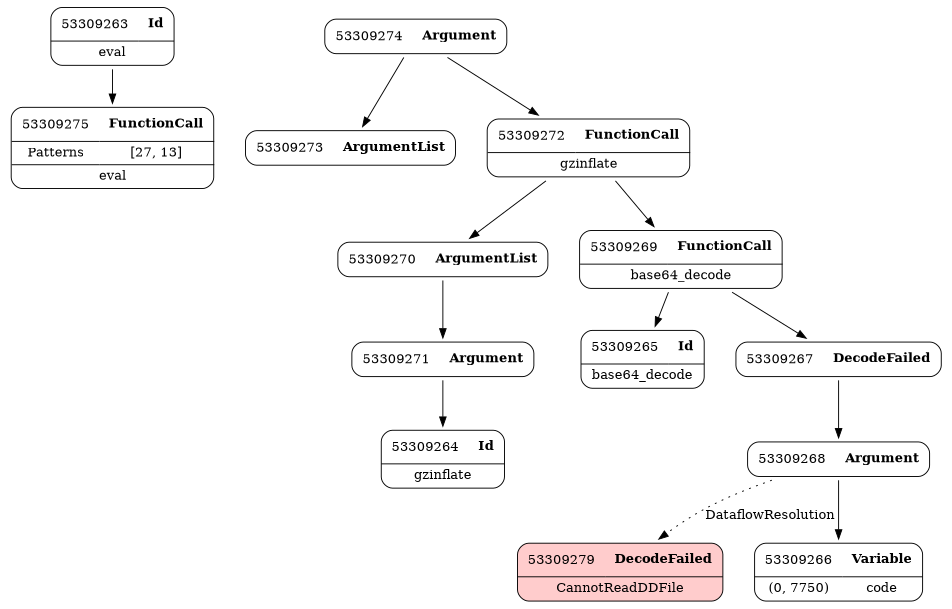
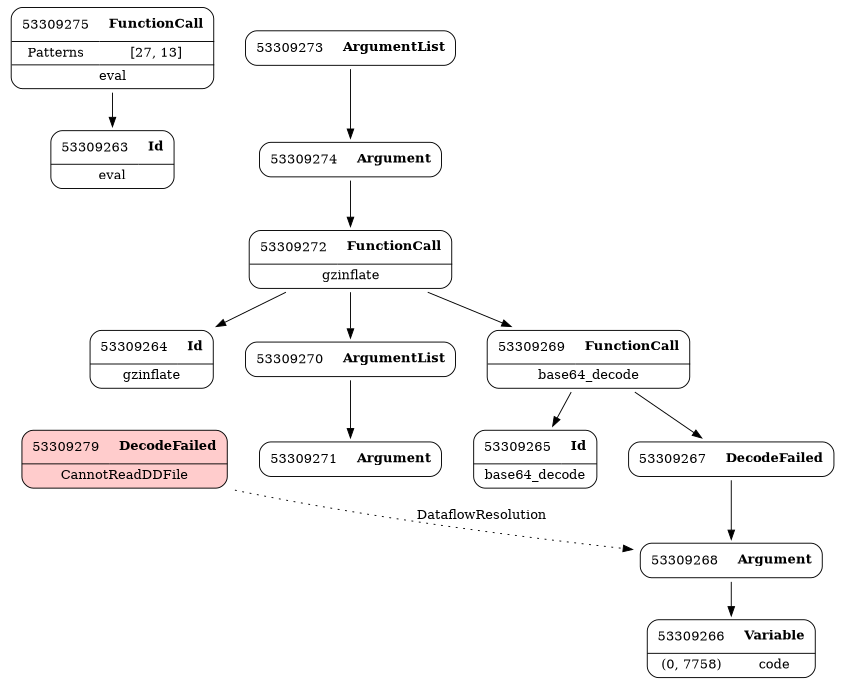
  digraph {
    node [shape=none]
    edge [weight=2]
    n1 [label=<<TABLE border='1' cellspacing='0' cellpadding='10' style='rounded' ><TR><TD border='0'>53309263</TD><TD border='0'><B>Id</B></TD></TR><HR/><TR><TD border='0' cellpadding='5' colspan='2'>eval</TD></TR></TABLE>>]
    n2 [label=<<TABLE border='1' cellspacing='0' cellpadding='10' style='rounded' bgcolor='#FFCCCC' ><TR><TD border='0'>53309279</TD><TD border='0'><B>DecodeFailed</B></TD></TR><HR/><TR><TD border='0' cellpadding='5' colspan='2'>CannotReadDDFile</TD></TR></TABLE>>]
    n3 [label=<<TABLE border='1' cellspacing='0' cellpadding='10' style='rounded' ><TR><TD border='0'>53309273</TD><TD border='0'><B>ArgumentList</B></TD></TR></TABLE>>]
    n4 [label=<<TABLE border='1' cellspacing='0' cellpadding='10' style='rounded' ><TR><TD border='0'>53309274</TD><TD border='0'><B>Argument</B></TD></TR></TABLE>>]
    n5 [label=<<TABLE border='1' cellspacing='0' cellpadding='10' style='rounded' ><TR><TD border='0'>53309272</TD><TD border='0'><B>FunctionCall</B></TD></TR><HR/><TR><TD border='0' cellpadding='5' colspan='2'>gzinflate</TD></TR></TABLE>>]
    n6 [label=<<TABLE border='1' cellspacing='0' cellpadding='10' style='rounded' ><TR><TD border='0'>53309264</TD><TD border='0'><B>Id</B></TD></TR><HR/><TR><TD border='0' cellpadding='5' colspan='2'>gzinflate</TD></TR></TABLE>>]
    n7 [label=<<TABLE border='1' cellspacing='0' cellpadding='10' style='rounded' ><TR><TD border='0'>53309270</TD><TD border='0'><B>ArgumentList</B></TD></TR></TABLE>>]
    n8 [label=<<TABLE border='1' cellspacing='0' cellpadding='10' style='rounded' ><TR><TD border='0'>53309269</TD><TD border='0'><B>FunctionCall</B></TD></TR><HR/><TR><TD border='0' cellpadding='5' colspan='2'>base64_decode</TD></TR></TABLE>>]
    n9 [label=<<TABLE border='1' cellspacing='0' cellpadding='10' style='rounded' ><TR><TD border='0'>53309271</TD><TD border='0'><B>Argument</B></TD></TR></TABLE>>]
    n10 [label=<<TABLE border='1' cellspacing='0' cellpadding='10' style='rounded' ><TR><TD border='0'>53309275</TD><TD border='0'><B>FunctionCall</B></TD></TR><HR/><TR><TD border='0' cellpadding='5'>Patterns</TD><TD border='0' cellpadding='5'>[27, 13]</TD></TR><HR/><TR><TD border='0' cellpadding='5' colspan='2'>eval</TD></TR></TABLE>>]
    n11 [label=<<TABLE border='1' cellspacing='0' cellpadding='10' style='rounded' ><TR><TD border='0'>53309265</TD><TD border='0'><B>Id</B></TD></TR><HR/><TR><TD border='0' cellpadding='5' colspan='2'>base64_decode</TD></TR></TABLE>>]
    n12 [label=<<TABLE border='1' cellspacing='0' cellpadding='10' style='rounded' ><TR><TD border='0'>53309267</TD><TD border='0'><B>DecodeFailed</B></TD></TR></TABLE>>]
    n13 [label=<<TABLE border='1' cellspacing='0' cellpadding='10' style='rounded' ><TR><TD border='0'>53309268</TD><TD border='0'><B>Argument</B></TD></TR></TABLE>>]
-   n14 [label=<<TABLE border='1' cellspacing='0' cellpadding='10' style='rounded' ><TR><TD border='0'>53309266</TD><TD border='0'><B>Variable</B></TD></TR><HR/><TR><TD border='0' cellpadding='5'>(0, 7750)</TD><TD border='0' cellpadding='5'>code</TD></TR></TABLE>>]
-   n4 -> n3
+   n14 [label=<<TABLE border='1' cellspacing='0' cellpadding='10' style='rounded' ><TR><TD border='0'>53309266</TD><TD border='0'><B>Variable</B></TD></TR><HR/><TR><TD border='0' cellpadding='5'>(0, 7758)</TD><TD border='0' cellpadding='5'>code</TD></TR></TABLE>>]
+   n3 -> n4
    n4 -> n5
-   n9 -> n6
+   n5 -> n6
    n5 -> n7
    n5 -> n8
    n7 -> n9
    n8 -> n11
    n8 -> n12
-   n1 -> n10
+   n10 -> n1
    n12 -> n13
-   n13 -> n2 [label=DataflowResolution style=dotted weight=""]
+   n2 -> n13 [label=DataflowResolution style=dotted weight=""]
    n13 -> n14
  }
